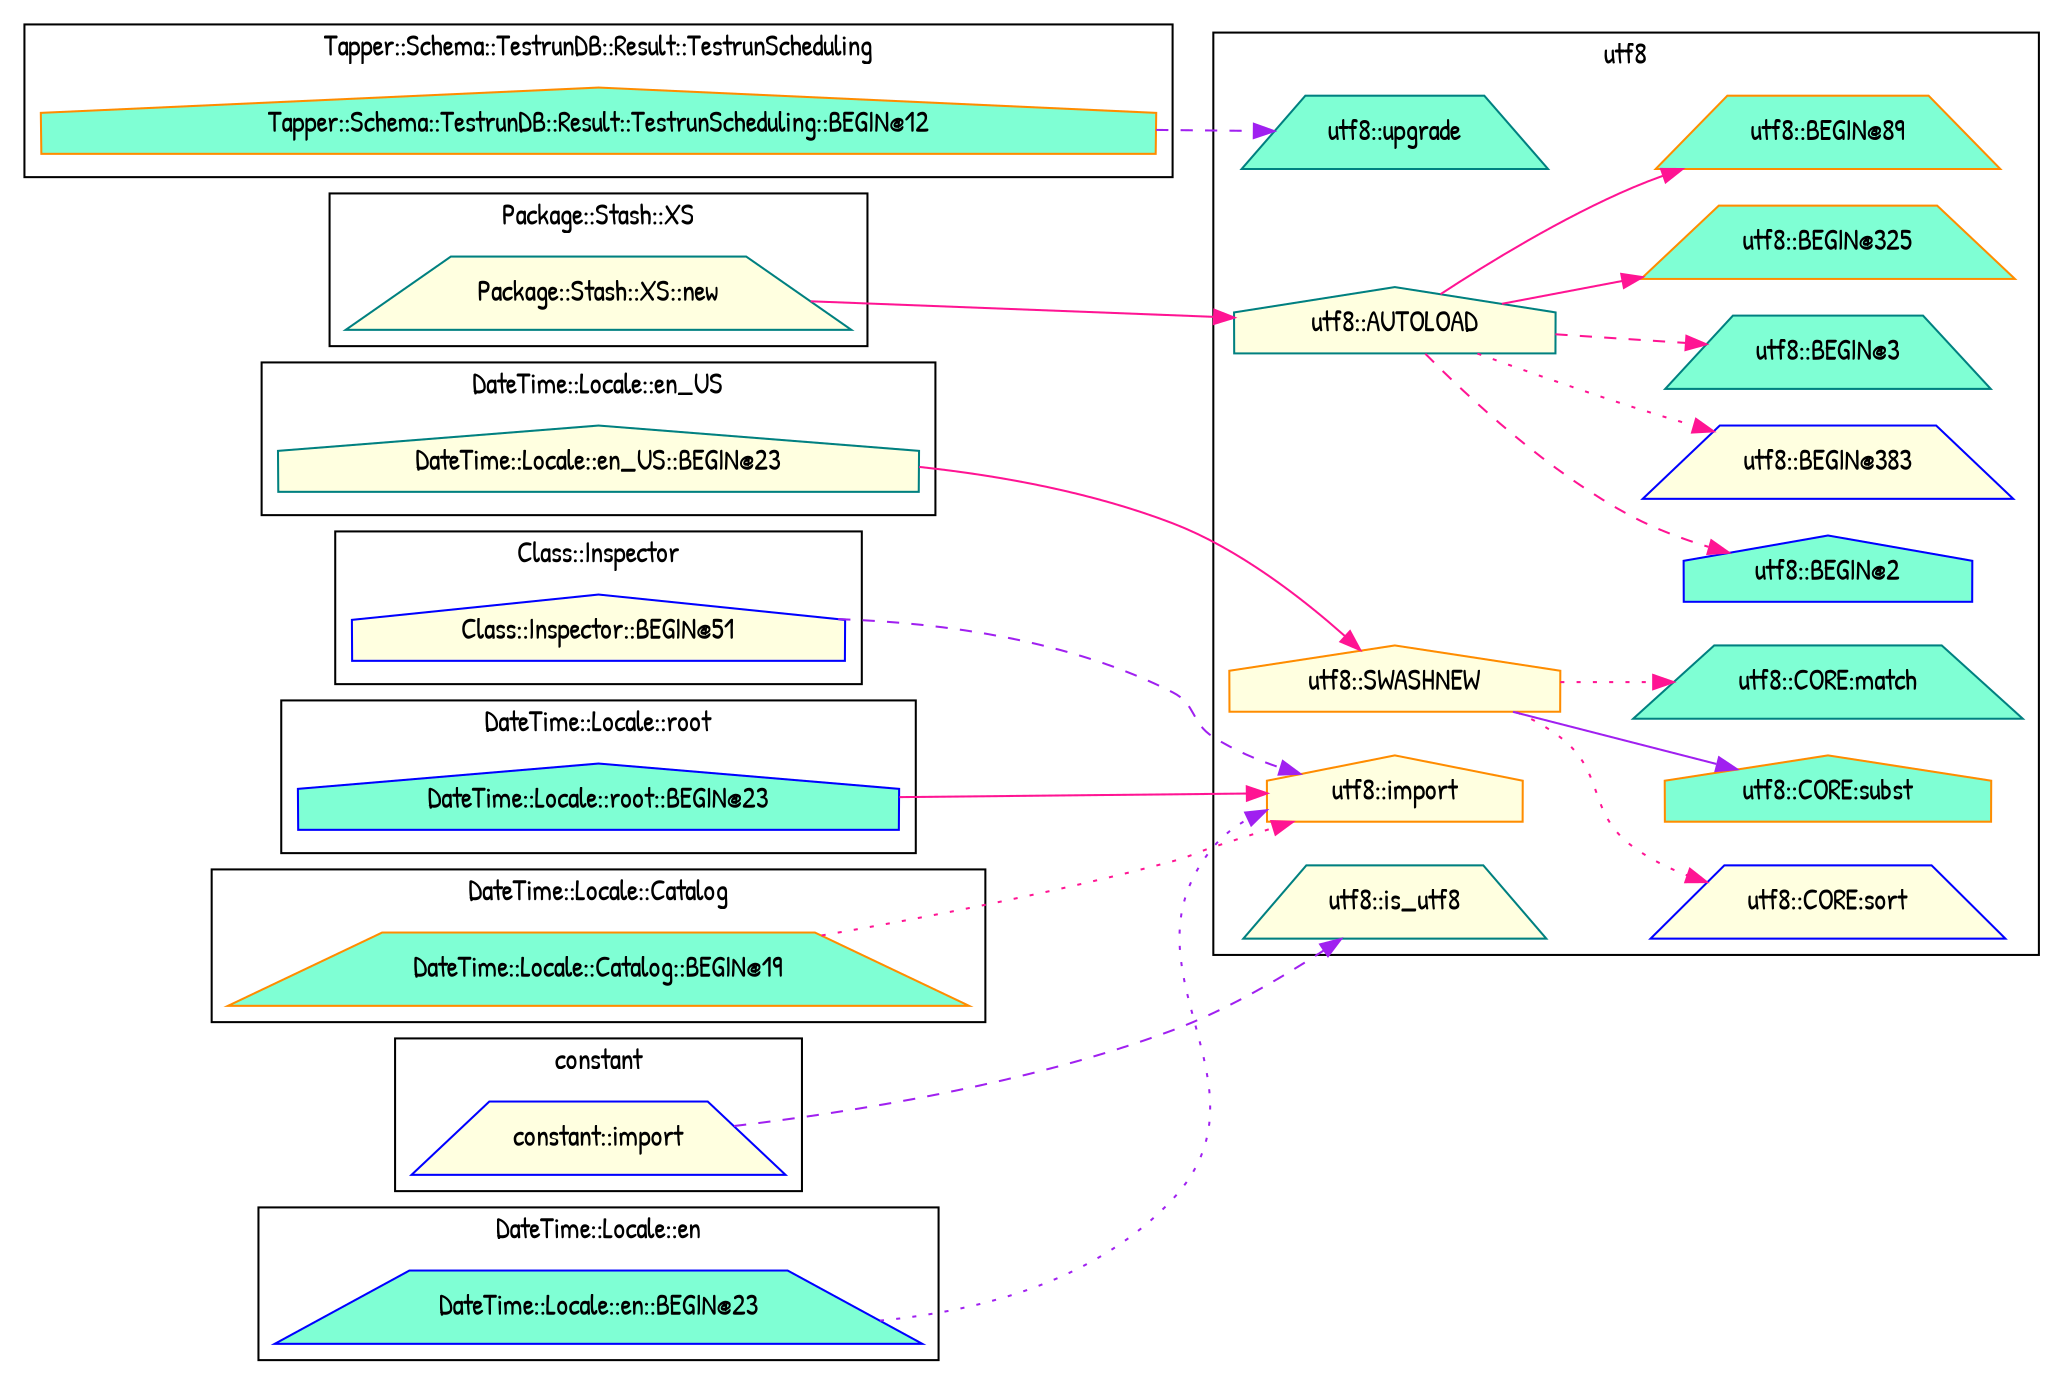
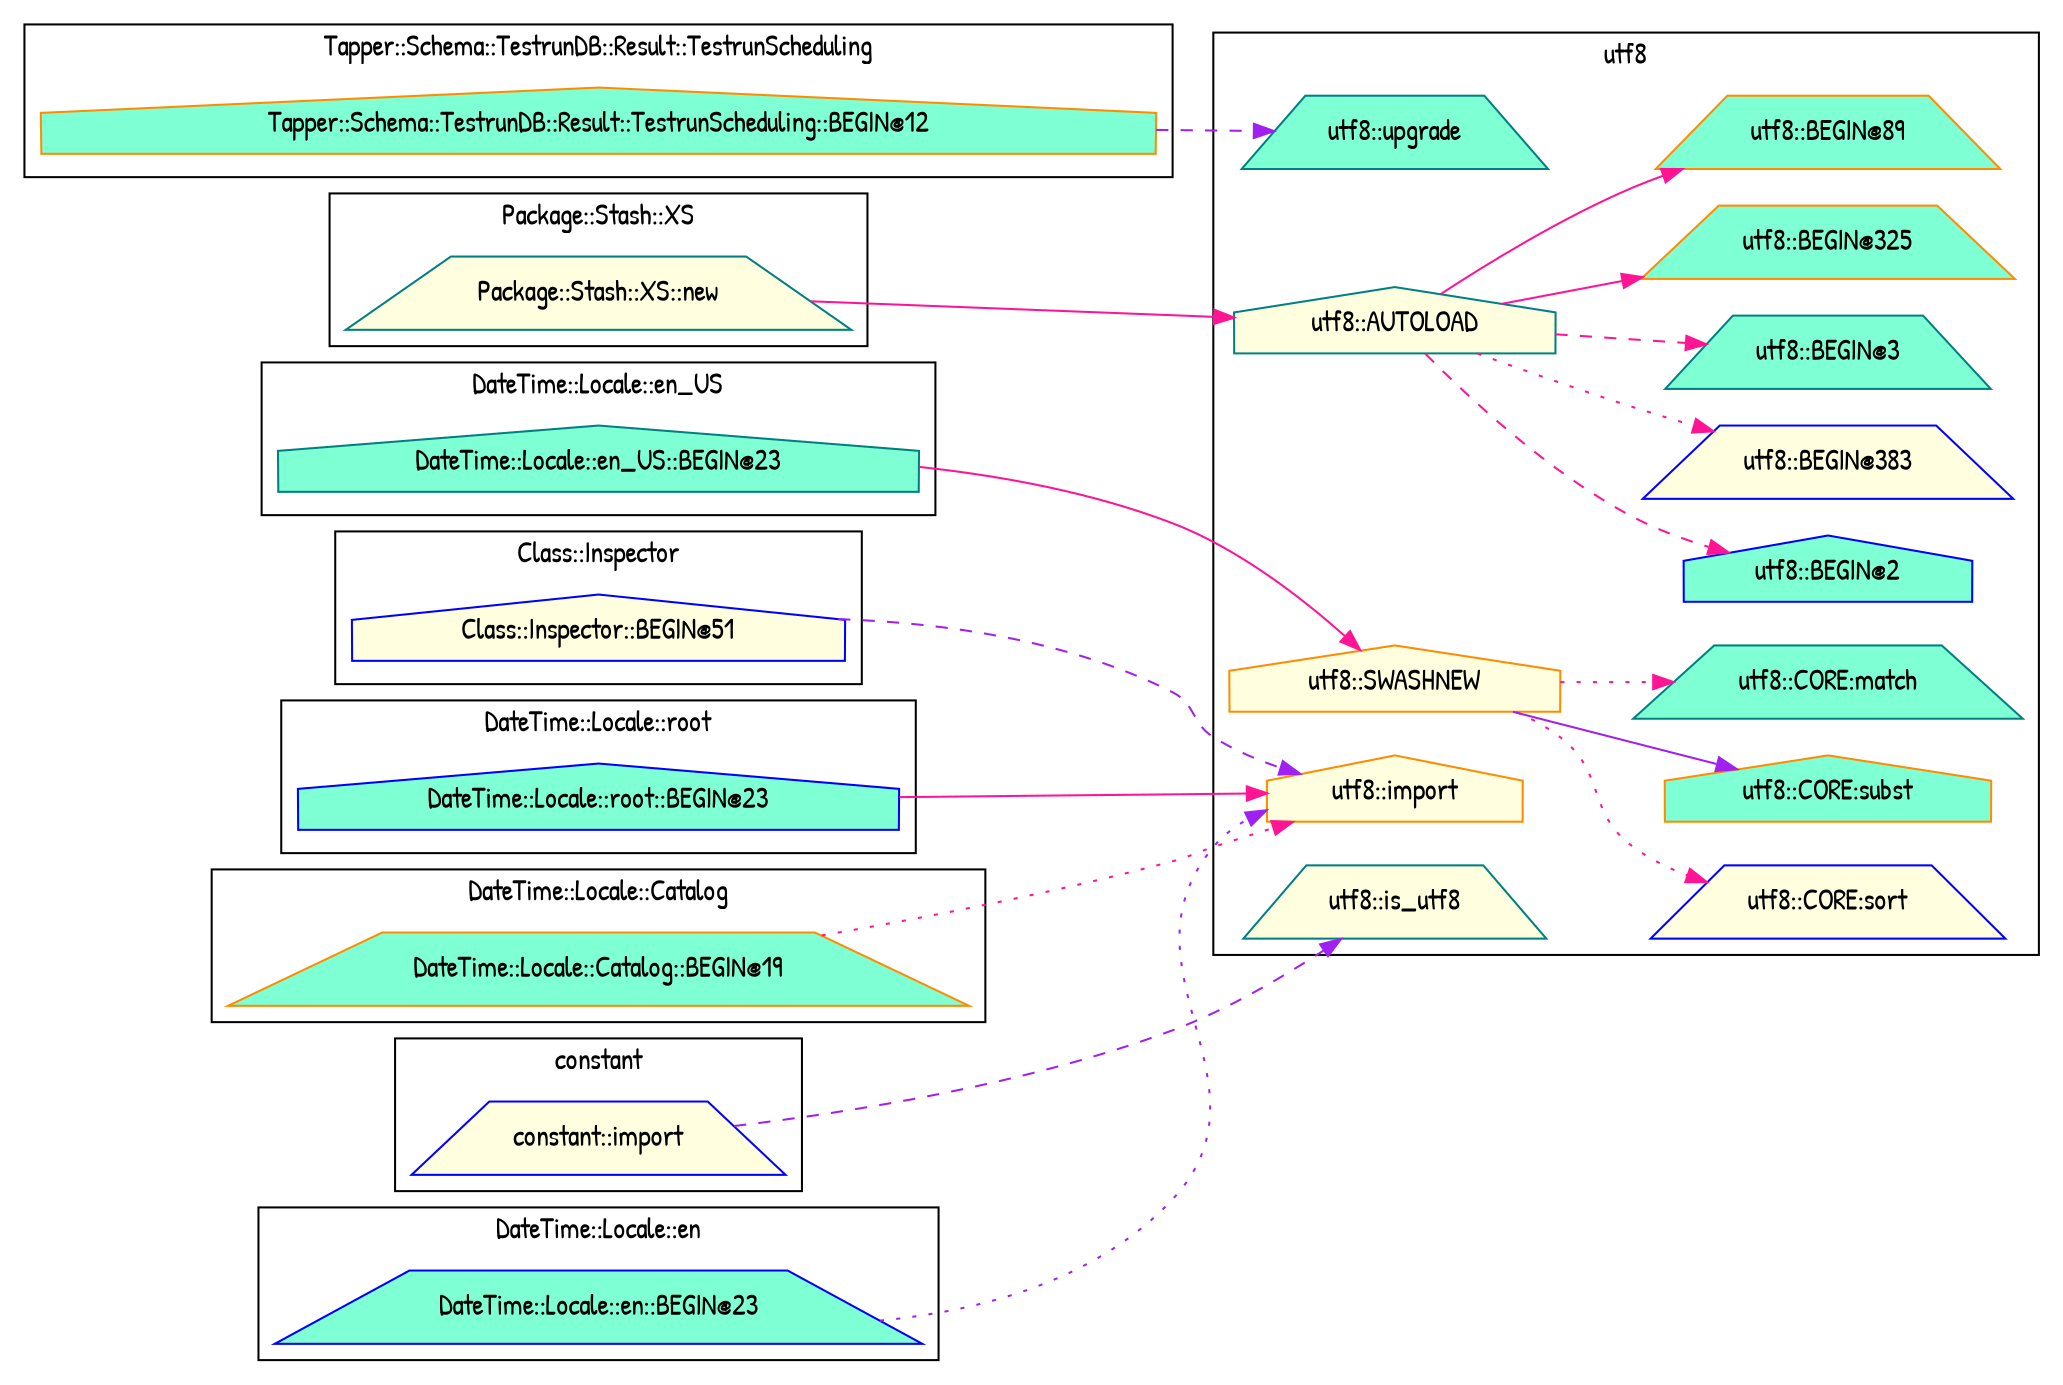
  digraph {
    fontname="Patrick Hand"
    rankdir=LR
    node [color=darkorange fillcolor=aquamarine fontname="Patrick Hand" shape=trapezium style=filled]
    edge [color=deeppink fontname="Patrick Hand" style=solid]
    "Tapper::Schema::TestrunDB::Result::TestrunScheduling::BEGIN@12" [shape=house]
    "Package::Stash::XS::new" [color=teal fillcolor=lightyellow]
    "utf8::is_utf8" [color=teal fillcolor=lightyellow]
    "utf8::AUTOLOAD" [color=teal fillcolor=lightyellow shape=house]
    "utf8::CORE:match" [color=teal]
    "utf8::CORE:sort" [color=blue fillcolor=lightyellow]
    "utf8::BEGIN@2" [color=blue shape=house]
    "utf8::BEGIN@383" [color=blue fillcolor=lightyellow]
    "utf8::SWASHNEW" [fillcolor=lightyellow shape=house]
    "utf8::upgrade" [color=teal]
    "utf8::BEGIN@3" [color=teal]
    "utf8::import" [fillcolor=lightyellow shape=house]
    "utf8::BEGIN@325"
    "utf8::BEGIN@89"
    "utf8::CORE:subst" [shape=house]
-   "DateTime::Locale::en_US::BEGIN@23" [color=teal fillcolor=lightyellow shape=house]
+   "DateTime::Locale::en_US::BEGIN@23" [color=teal shape=house]
    "Class::Inspector::BEGIN@51" [color=blue fillcolor=lightyellow shape=house]
    "DateTime::Locale::root::BEGIN@23" [color=blue shape=house]
    "DateTime::Locale::Catalog::BEGIN@19"
    "constant::import" [color=blue fillcolor=lightyellow]
    "DateTime::Locale::en::BEGIN@23" [color=blue]
    subgraph cluster_1 {
      label="Tapper::Schema::TestrunDB::Result::TestrunScheduling"
      "Tapper::Schema::TestrunDB::Result::TestrunScheduling::BEGIN@12"
    }
    subgraph cluster_2 {
      label="Package::Stash::XS"
      "Package::Stash::XS::new"
    }
    subgraph cluster_3 {
      label=utf8
      "utf8::is_utf8"
      "utf8::AUTOLOAD"
      "utf8::CORE:match"
      "utf8::CORE:sort"
      "utf8::BEGIN@2"
      "utf8::BEGIN@383"
      "utf8::SWASHNEW"
      "utf8::upgrade"
      "utf8::BEGIN@3"
      "utf8::import"
      "utf8::BEGIN@325"
      "utf8::BEGIN@89"
      "utf8::CORE:subst"
    }
    subgraph cluster_4 {
      label="DateTime::Locale::en_US"
      "DateTime::Locale::en_US::BEGIN@23"
    }
    subgraph cluster_5 {
      label="Class::Inspector"
      "Class::Inspector::BEGIN@51"
    }
    subgraph cluster_6 {
      label="DateTime::Locale::root"
      "DateTime::Locale::root::BEGIN@23"
    }
    subgraph cluster_7 {
      label="DateTime::Locale::Catalog"
      "DateTime::Locale::Catalog::BEGIN@19"
    }
    subgraph cluster_8 {
      label=constant
      "constant::import"
    }
    subgraph cluster_9 {
      label="DateTime::Locale::en"
      "DateTime::Locale::en::BEGIN@23"
    }
    "Tapper::Schema::TestrunDB::Result::TestrunScheduling::BEGIN@12" -> "utf8::upgrade" [color=purple style=dashed]
    "Package::Stash::XS::new" -> "utf8::AUTOLOAD"
    "utf8::AUTOLOAD" -> "utf8::BEGIN@2" [style=dashed]
    "utf8::AUTOLOAD" -> "utf8::BEGIN@383" [style=dotted]
    "utf8::AUTOLOAD" -> "utf8::BEGIN@3" [style=dashed]
    "utf8::AUTOLOAD" -> "utf8::BEGIN@325"
    "utf8::AUTOLOAD" -> "utf8::BEGIN@89"
    "utf8::SWASHNEW" -> "utf8::CORE:match" [style=dotted]
    "utf8::SWASHNEW" -> "utf8::CORE:sort" [style=dotted]
    "utf8::SWASHNEW" -> "utf8::CORE:subst" [color=purple]
    "DateTime::Locale::en_US::BEGIN@23" -> "utf8::SWASHNEW"
    "Class::Inspector::BEGIN@51" -> "utf8::import" [color=purple style=dashed]
    "DateTime::Locale::root::BEGIN@23" -> "utf8::import"
    "DateTime::Locale::Catalog::BEGIN@19" -> "utf8::import" [style=dotted]
    "constant::import" -> "utf8::is_utf8" [color=purple style=dashed]
    "DateTime::Locale::en::BEGIN@23" -> "utf8::import" [color=purple style=dotted]
  }
